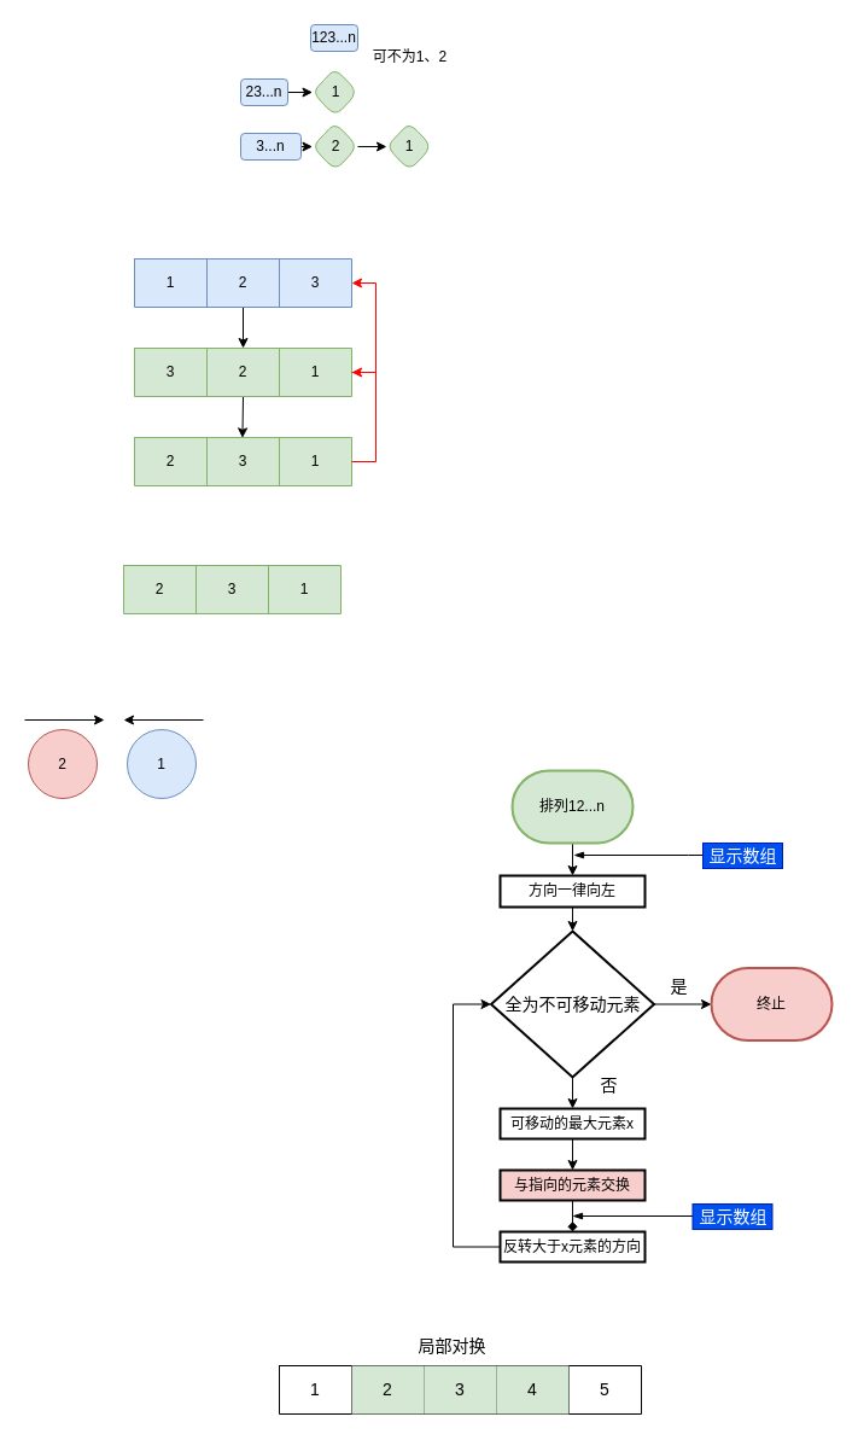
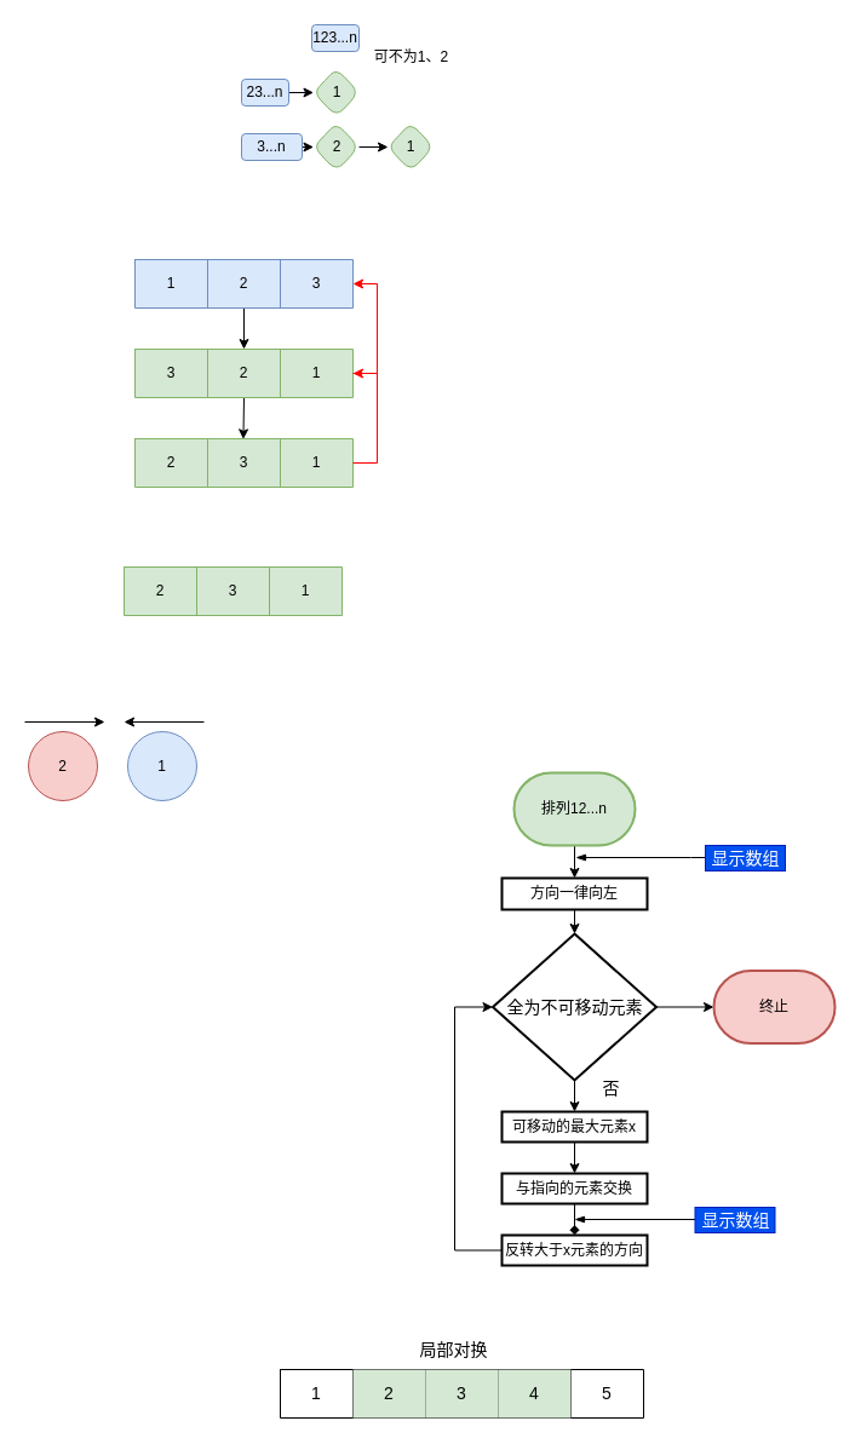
  <mxCell id="0" />
  <mxCell id="1" parent="0" />
  <mxCell id="2" value="123...n" style="rounded=1;whiteSpace=wrap;html=1;fillColor=#dae8fc;strokeColor=#6c8ebf;" parent="1" vertex="1"><mxGeometry x="257" y="20" width="39" height="22" as="geometry" /></mxCell>
  <mxCell id="3" style="edgeStyle=orthogonalEdgeStyle;rounded=0;orthogonalLoop=1;jettySize=auto;html=1;exitX=1;exitY=0.5;exitDx=0;exitDy=0;entryX=0;entryY=0.5;entryDx=0;entryDy=0;" parent="1" source="4" target="5" edge="1"><mxGeometry relative="1" as="geometry" /></mxCell>
  <mxCell id="4" value="23...n" style="rounded=1;whiteSpace=wrap;html=1;fillColor=#dae8fc;strokeColor=#6c8ebf;" parent="1" vertex="1"><mxGeometry x="199" y="65" width="39" height="22" as="geometry" /></mxCell>
  <mxCell id="5" value="1" style="rhombus;whiteSpace=wrap;html=1;fillColor=#d5e8d4;strokeColor=#82b366;rounded=1;" parent="1" vertex="1"><mxGeometry x="258.5" y="56" width="37.5" height="40" as="geometry" /></mxCell>
  <mxCell id="6" value="1" style="rhombus;whiteSpace=wrap;html=1;fillColor=#d5e8d4;strokeColor=#82b366;rounded=1;" parent="1" vertex="1"><mxGeometry x="320" y="101" width="37.5" height="40" as="geometry" /></mxCell>
  <mxCell id="7" style="edgeStyle=orthogonalEdgeStyle;rounded=0;orthogonalLoop=1;jettySize=auto;html=1;exitX=1;exitY=0.5;exitDx=0;exitDy=0;entryX=0;entryY=0.5;entryDx=0;entryDy=0;" parent="1" source="8" target="10" edge="1"><mxGeometry relative="1" as="geometry" /></mxCell>
  <mxCell id="8" value="3...n" style="rounded=1;whiteSpace=wrap;html=1;fillColor=#dae8fc;strokeColor=#6c8ebf;" parent="1" vertex="1"><mxGeometry x="199" y="110" width="50" height="22" as="geometry" /></mxCell>
  <mxCell id="9" style="edgeStyle=orthogonalEdgeStyle;rounded=0;orthogonalLoop=1;jettySize=auto;html=1;exitX=1;exitY=0.5;exitDx=0;exitDy=0;entryX=0;entryY=0.5;entryDx=0;entryDy=0;" parent="1" source="10" target="6" edge="1"><mxGeometry relative="1" as="geometry" /></mxCell>
  <mxCell id="10" value="2" style="rhombus;whiteSpace=wrap;html=1;fillColor=#d5e8d4;strokeColor=#82b366;rounded=1;" parent="1" vertex="1"><mxGeometry x="258.5" y="101" width="37.5" height="40" as="geometry" /></mxCell>
  <mxCell id="11" style="edgeStyle=orthogonalEdgeStyle;rounded=0;orthogonalLoop=1;jettySize=auto;html=1;exitX=0.5;exitY=1;exitDx=0;exitDy=0;entryX=0.5;entryY=0;entryDx=0;entryDy=0;" parent="1" source="12" target="18" edge="1"><mxGeometry relative="1" as="geometry" /></mxCell>
  <mxCell id="12" value="" style="shape=table;html=1;whiteSpace=wrap;startSize=0;container=1;collapsible=0;childLayout=tableLayout;fillColor=#dae8fc;strokeColor=#6c8ebf;" parent="1" vertex="1"><mxGeometry x="111" y="214" width="180" height="40" as="geometry" /></mxCell>
  <mxCell id="13" value="" style="shape=tableRow;horizontal=0;startSize=0;swimlaneHead=0;swimlaneBody=0;top=0;left=0;bottom=0;right=0;collapsible=0;dropTarget=0;fillColor=none;points=[[0,0.5],[1,0.5]];portConstraint=eastwest;" parent="12" vertex="1"><mxGeometry width="180" height="40" as="geometry" /></mxCell>
  <mxCell id="14" value="1" style="shape=partialRectangle;html=1;whiteSpace=wrap;connectable=0;fillColor=none;top=0;left=0;bottom=0;right=0;overflow=hidden;" parent="13" vertex="1"><mxGeometry width="60" height="40" as="geometry"><mxRectangle width="60" height="40" as="alternateBounds" /></mxGeometry></mxCell>
  <mxCell id="15" value="2" style="shape=partialRectangle;html=1;whiteSpace=wrap;connectable=0;fillColor=none;top=0;left=0;bottom=0;right=0;overflow=hidden;" parent="13" vertex="1"><mxGeometry x="60" width="60" height="40" as="geometry"><mxRectangle width="60" height="40" as="alternateBounds" /></mxGeometry></mxCell>
  <mxCell id="16" value="3" style="shape=partialRectangle;html=1;whiteSpace=wrap;connectable=0;fillColor=none;top=0;left=0;bottom=0;right=0;overflow=hidden;" parent="13" vertex="1"><mxGeometry x="120" width="60" height="40" as="geometry"><mxRectangle width="60" height="40" as="alternateBounds" /></mxGeometry></mxCell>
  <mxCell id="17" style="edgeStyle=orthogonalEdgeStyle;rounded=0;orthogonalLoop=1;jettySize=auto;html=1;exitX=0.5;exitY=1;exitDx=0;exitDy=0;entryX=0.497;entryY=0.009;entryDx=0;entryDy=0;entryPerimeter=0;" parent="1" source="18" target="25" edge="1"><mxGeometry relative="1" as="geometry" /></mxCell>
  <mxCell id="18" value="" style="shape=table;html=1;whiteSpace=wrap;startSize=0;container=1;collapsible=0;childLayout=tableLayout;fillColor=#d5e8d4;strokeColor=#82b366;" parent="1" vertex="1"><mxGeometry x="111" y="288" width="180" height="40" as="geometry" /></mxCell>
  <mxCell id="19" value="" style="shape=tableRow;horizontal=0;startSize=0;swimlaneHead=0;swimlaneBody=0;top=0;left=0;bottom=0;right=0;collapsible=0;dropTarget=0;fillColor=none;points=[[0,0.5],[1,0.5]];portConstraint=eastwest;" parent="18" vertex="1"><mxGeometry width="180" height="40" as="geometry" /></mxCell>
  <mxCell id="20" value="3" style="shape=partialRectangle;html=1;whiteSpace=wrap;connectable=0;fillColor=none;top=0;left=0;bottom=0;right=0;overflow=hidden;" parent="19" vertex="1"><mxGeometry width="60" height="40" as="geometry"><mxRectangle width="60" height="40" as="alternateBounds" /></mxGeometry></mxCell>
  <mxCell id="21" value="2" style="shape=partialRectangle;html=1;whiteSpace=wrap;connectable=0;fillColor=none;top=0;left=0;bottom=0;right=0;overflow=hidden;" parent="19" vertex="1"><mxGeometry x="60" width="60" height="40" as="geometry"><mxRectangle width="60" height="40" as="alternateBounds" /></mxGeometry></mxCell>
  <mxCell id="22" value="1" style="shape=partialRectangle;html=1;whiteSpace=wrap;connectable=0;fillColor=none;top=0;left=0;bottom=0;right=0;overflow=hidden;" parent="19" vertex="1"><mxGeometry x="120" width="60" height="40" as="geometry"><mxRectangle width="60" height="40" as="alternateBounds" /></mxGeometry></mxCell>
  <mxCell id="23" value="可不为1、2" style="text;html=1;align=center;verticalAlign=middle;resizable=0;points=[];autosize=1;strokeColor=none;fillColor=none;" parent="1" vertex="1"><mxGeometry x="302.75" y="38" width="72" height="18" as="geometry" /></mxCell>
  <mxCell id="24" value="" style="shape=table;html=1;whiteSpace=wrap;startSize=0;container=1;collapsible=0;childLayout=tableLayout;fillColor=#d5e8d4;strokeColor=#82b366;" parent="1" vertex="1"><mxGeometry x="111" y="362" width="180" height="40" as="geometry" /></mxCell>
  <mxCell id="25" value="" style="shape=tableRow;horizontal=0;startSize=0;swimlaneHead=0;swimlaneBody=0;top=0;left=0;bottom=0;right=0;collapsible=0;dropTarget=0;fillColor=none;points=[[0,0.5],[1,0.5]];portConstraint=eastwest;" parent="24" vertex="1"><mxGeometry width="180" height="40" as="geometry" /></mxCell>
  <mxCell id="26" value="2" style="shape=partialRectangle;html=1;whiteSpace=wrap;connectable=0;fillColor=none;top=0;left=0;bottom=0;right=0;overflow=hidden;" parent="25" vertex="1"><mxGeometry width="60" height="40" as="geometry"><mxRectangle width="60" height="40" as="alternateBounds" /></mxGeometry></mxCell>
  <mxCell id="27" value="3" style="shape=partialRectangle;html=1;whiteSpace=wrap;connectable=0;fillColor=none;top=0;left=0;bottom=0;right=0;overflow=hidden;" parent="25" vertex="1"><mxGeometry x="60" width="60" height="40" as="geometry"><mxRectangle width="60" height="40" as="alternateBounds" /></mxGeometry></mxCell>
  <mxCell id="28" value="1" style="shape=partialRectangle;html=1;whiteSpace=wrap;connectable=0;fillColor=none;top=0;left=0;bottom=0;right=0;overflow=hidden;" parent="25" vertex="1"><mxGeometry x="120" width="60" height="40" as="geometry"><mxRectangle width="60" height="40" as="alternateBounds" /></mxGeometry></mxCell>
  <mxCell id="29" style="edgeStyle=orthogonalEdgeStyle;rounded=0;orthogonalLoop=1;jettySize=auto;html=1;exitX=1;exitY=0.5;exitDx=0;exitDy=0;entryX=1;entryY=0.5;entryDx=0;entryDy=0;strokeColor=#FF0000;" parent="1" source="25" target="19" edge="1"><mxGeometry relative="1" as="geometry" /></mxCell>
  <mxCell id="30" style="edgeStyle=orthogonalEdgeStyle;rounded=0;orthogonalLoop=1;jettySize=auto;html=1;exitX=1;exitY=0.5;exitDx=0;exitDy=0;strokeColor=#FF0000;" parent="1" source="19" target="13" edge="1"><mxGeometry relative="1" as="geometry" /></mxCell>
  <mxCell id="31" value="" style="shape=table;html=1;whiteSpace=wrap;startSize=0;container=1;collapsible=0;childLayout=tableLayout;fillColor=#d5e8d4;strokeColor=#82b366;" vertex="1" parent="1"><mxGeometry x="102" y="468" width="180" height="40" as="geometry" /></mxCell>
  <mxCell id="32" value="" style="shape=tableRow;horizontal=0;startSize=0;swimlaneHead=0;swimlaneBody=0;top=0;left=0;bottom=0;right=0;collapsible=0;dropTarget=0;fillColor=none;points=[[0,0.5],[1,0.5]];portConstraint=eastwest;" vertex="1" parent="31"><mxGeometry width="180" height="40" as="geometry" /></mxCell>
  <mxCell id="33" value="2" style="shape=partialRectangle;html=1;whiteSpace=wrap;connectable=0;fillColor=none;top=0;left=0;bottom=0;right=0;overflow=hidden;" vertex="1" parent="32"><mxGeometry width="60" height="40" as="geometry"><mxRectangle width="60" height="40" as="alternateBounds" /></mxGeometry></mxCell>
  <mxCell id="34" value="3" style="shape=partialRectangle;html=1;whiteSpace=wrap;connectable=0;fillColor=none;top=0;left=0;bottom=0;right=0;overflow=hidden;" vertex="1" parent="32"><mxGeometry x="60" width="60" height="40" as="geometry"><mxRectangle width="60" height="40" as="alternateBounds" /></mxGeometry></mxCell>
  <mxCell id="35" value="1" style="shape=partialRectangle;html=1;whiteSpace=wrap;connectable=0;fillColor=none;top=0;left=0;bottom=0;right=0;overflow=hidden;" vertex="1" parent="32"><mxGeometry x="120" width="60" height="40" as="geometry"><mxRectangle width="60" height="40" as="alternateBounds" /></mxGeometry></mxCell>
  <mxCell id="36" value="2" style="ellipse;whiteSpace=wrap;html=1;aspect=fixed;fillColor=#f8cecc;strokeColor=#b85450;" vertex="1" parent="1"><mxGeometry x="23" y="604" width="57" height="57" as="geometry" /></mxCell>
  <mxCell id="37" value="" style="endArrow=classic;html=1;rounded=0;" edge="1" parent="1"><mxGeometry width="50" height="50" relative="1" as="geometry"><mxPoint x="20" y="596" as="sourcePoint" /><mxPoint x="86" y="596" as="targetPoint" /></mxGeometry></mxCell>
  <mxCell id="38" value="1" style="ellipse;whiteSpace=wrap;html=1;aspect=fixed;fillColor=#dae8fc;strokeColor=#6c8ebf;" vertex="1" parent="1"><mxGeometry x="105" y="604" width="57" height="57" as="geometry" /></mxCell>
  <mxCell id="39" value="" style="endArrow=classic;html=1;rounded=0;" edge="1" parent="1"><mxGeometry width="50" height="50" relative="1" as="geometry"><mxPoint x="168" y="596" as="sourcePoint" /><mxPoint x="102" y="596" as="targetPoint" /></mxGeometry></mxCell>
  <mxCell id="40" value="" style="edgeStyle=orthogonalEdgeStyle;rounded=0;orthogonalLoop=1;jettySize=auto;html=1;" edge="1" parent="1" source="41" target="43"><mxGeometry relative="1" as="geometry" /></mxCell>
  <mxCell id="41" value="排列12...n&lt;br&gt;" style="strokeWidth=2;html=1;shape=mxgraph.flowchart.terminator;whiteSpace=wrap;fillColor=#d5e8d4;strokeColor=#82b366;" vertex="1" parent="1"><mxGeometry x="424" y="638" width="100" height="60" as="geometry" /></mxCell>
  <mxCell id="42" style="edgeStyle=orthogonalEdgeStyle;rounded=0;orthogonalLoop=1;jettySize=auto;html=1;exitX=0.5;exitY=1;exitDx=0;exitDy=0;entryX=0.5;entryY=0;entryDx=0;entryDy=0;entryPerimeter=0;fontSize=14;" edge="1" parent="1" source="43" target="46"><mxGeometry relative="1" as="geometry" /></mxCell>
  <mxCell id="43" value="方向一律向左" style="whiteSpace=wrap;html=1;strokeWidth=2;" vertex="1" parent="1"><mxGeometry x="414" y="725" width="120" height="26" as="geometry" /></mxCell>
  <mxCell id="44" style="edgeStyle=orthogonalEdgeStyle;rounded=0;orthogonalLoop=1;jettySize=auto;html=1;exitX=1;exitY=0.5;exitDx=0;exitDy=0;exitPerimeter=0;entryX=0;entryY=0.5;entryDx=0;entryDy=0;entryPerimeter=0;fontSize=14;" edge="1" parent="1" source="46" target="47"><mxGeometry relative="1" as="geometry" /></mxCell>
  <mxCell id="45" value="" style="edgeStyle=orthogonalEdgeStyle;rounded=0;orthogonalLoop=1;jettySize=auto;html=1;fontSize=14;" edge="1" parent="1" source="46" target="50"><mxGeometry relative="1" as="geometry" /></mxCell>
  <mxCell id="46" value="&lt;font style=&quot;font-size: 14px&quot;&gt;全为不可移动元素&lt;/font&gt;" style="strokeWidth=2;html=1;shape=mxgraph.flowchart.decision;whiteSpace=wrap;" vertex="1" parent="1"><mxGeometry x="406.5" y="771" width="135" height="121" as="geometry" /></mxCell>
  <mxCell id="47" value="终止" style="strokeWidth=2;html=1;shape=mxgraph.flowchart.terminator;whiteSpace=wrap;fillColor=#f8cecc;strokeColor=#b85450;" vertex="1" parent="1"><mxGeometry x="589" y="801.5" width="100" height="60" as="geometry" /></mxCell>
- <mxCell id="48" value="是" style="text;html=1;align=center;verticalAlign=middle;resizable=0;points=[];autosize=1;strokeColor=none;fillColor=none;fontSize=14;" vertex="1" parent="1"><mxGeometry x="549.5" y="806" width="24" height="21" as="geometry" /></mxCell>
  <mxCell id="49" value="" style="edgeStyle=orthogonalEdgeStyle;rounded=0;orthogonalLoop=1;jettySize=auto;html=1;fontSize=14;" edge="1" parent="1" source="50" target="52"><mxGeometry relative="1" as="geometry" /></mxCell>
  <mxCell id="50" value="可移动的最大元素x" style="whiteSpace=wrap;html=1;strokeWidth=2;" vertex="1" parent="1"><mxGeometry x="414" y="918" width="120" height="25" as="geometry" /></mxCell>
  <mxCell id="51" value="" style="edgeStyle=orthogonalEdgeStyle;rounded=0;orthogonalLoop=1;jettySize=auto;html=1;fontSize=14;endArrow=diamond;" edge="1" parent="1" source="52" target="55"><mxGeometry relative="1" as="geometry" /></mxCell>
- <mxCell id="52" value="与指向的元素交换" style="whiteSpace=wrap;html=1;strokeWidth=2;fillColor=#f8cecc;" vertex="1" parent="1"><mxGeometry x="414" y="969" width="120" height="25" as="geometry" /></mxCell>
+ <mxCell id="52" value="与指向的元素交换" style="whiteSpace=wrap;html=1;strokeWidth=2;" vertex="1" parent="1"><mxGeometry x="414" y="969" width="120" height="25" as="geometry" /></mxCell>
  <mxCell id="53" value="否" style="text;html=1;align=center;verticalAlign=middle;resizable=0;points=[];autosize=1;strokeColor=none;fillColor=none;fontSize=14;" vertex="1" parent="1"><mxGeometry x="492" y="888" width="24" height="21" as="geometry" /></mxCell>
  <mxCell id="54" style="edgeStyle=orthogonalEdgeStyle;rounded=0;orthogonalLoop=1;jettySize=auto;html=1;exitX=0;exitY=0.5;exitDx=0;exitDy=0;entryX=0;entryY=0.5;entryDx=0;entryDy=0;entryPerimeter=0;fontSize=14;" edge="1" parent="1" source="55" target="46"><mxGeometry relative="1" as="geometry"><Array as="points"><mxPoint x="375" y="1033" /><mxPoint x="375" y="832" /></Array></mxGeometry></mxCell>
  <mxCell id="55" value="反转大于x元素的方向" style="whiteSpace=wrap;html=1;strokeWidth=2;" vertex="1" parent="1"><mxGeometry x="414" y="1020" width="120" height="25" as="geometry" /></mxCell>
  <mxCell id="56" value="" style="endArrow=blockThin;html=1;rounded=0;fontSize=14;endFill=1;" edge="1" parent="1"><mxGeometry width="50" height="50" relative="1" as="geometry"><mxPoint x="582" y="708" as="sourcePoint" /><mxPoint x="475" y="708" as="targetPoint" /><Array as="points"><mxPoint x="570" y="708" /></Array></mxGeometry></mxCell>
  <mxCell id="57" value="显示数组" style="text;html=1;align=center;verticalAlign=middle;resizable=0;points=[];autosize=1;fontSize=14;fillColor=#0050ef;fontColor=#ffffff;strokeColor=#001DBC;" vertex="1" parent="1"><mxGeometry x="582" y="698" width="66" height="21" as="geometry" /></mxCell>
  <mxCell id="58" value="" style="endArrow=blockThin;html=1;rounded=0;fontSize=14;endFill=1;" edge="1" parent="1"><mxGeometry width="50" height="50" relative="1" as="geometry"><mxPoint x="612.5" y="1007" as="sourcePoint" /><mxPoint x="474" y="1007" as="targetPoint" /><Array as="points"><mxPoint x="600.5" y="1007" /></Array></mxGeometry></mxCell>
  <mxCell id="59" value="显示数组" style="text;html=1;align=center;verticalAlign=middle;resizable=0;points=[];autosize=1;strokeColor=#001DBC;fillColor=#0050ef;fontSize=14;fontColor=#ffffff;" vertex="1" parent="1"><mxGeometry x="573.5" y="997" width="66" height="21" as="geometry" /></mxCell>
  <mxCell id="60" value="" style="shape=table;html=1;whiteSpace=wrap;startSize=0;container=1;collapsible=0;childLayout=tableLayout;fontSize=14;" vertex="1" parent="1"><mxGeometry x="231" y="1131" width="300" height="40" as="geometry" /></mxCell>
  <mxCell id="61" value="" style="shape=tableRow;horizontal=0;startSize=0;swimlaneHead=0;swimlaneBody=0;top=0;left=0;bottom=0;right=0;collapsible=0;dropTarget=0;fillColor=none;points=[[0,0.5],[1,0.5]];portConstraint=eastwest;fontSize=14;" vertex="1" parent="60"><mxGeometry width="300" height="40" as="geometry" /></mxCell>
  <mxCell id="62" value="1" style="shape=partialRectangle;html=1;whiteSpace=wrap;connectable=0;fillColor=none;top=0;left=0;bottom=0;right=0;overflow=hidden;fontSize=14;" vertex="1" parent="61"><mxGeometry width="60" height="40" as="geometry"><mxRectangle width="60" height="40" as="alternateBounds" /></mxGeometry></mxCell>
  <mxCell id="63" value="2" style="shape=partialRectangle;html=1;whiteSpace=wrap;connectable=0;fillColor=#d5e8d4;top=0;left=0;bottom=0;right=0;overflow=hidden;fontSize=14;strokeColor=#82b366;" vertex="1" parent="61"><mxGeometry x="60" width="60" height="40" as="geometry"><mxRectangle width="60" height="40" as="alternateBounds" /></mxGeometry></mxCell>
  <mxCell id="64" value="3" style="shape=partialRectangle;html=1;whiteSpace=wrap;connectable=0;fillColor=#d5e8d4;top=0;left=0;bottom=0;right=0;overflow=hidden;fontSize=14;strokeColor=#82b366;" vertex="1" parent="61"><mxGeometry x="120" width="60" height="40" as="geometry"><mxRectangle width="60" height="40" as="alternateBounds" /></mxGeometry></mxCell>
  <mxCell id="65" value="4" style="shape=partialRectangle;html=1;whiteSpace=wrap;connectable=0;fillColor=#d5e8d4;top=0;left=0;bottom=0;right=0;overflow=hidden;fontSize=14;strokeColor=#82b366;" vertex="1" parent="61"><mxGeometry x="180" width="60" height="40" as="geometry"><mxRectangle width="60" height="40" as="alternateBounds" /></mxGeometry></mxCell>
  <mxCell id="66" value="5" style="shape=partialRectangle;html=1;whiteSpace=wrap;connectable=0;fillColor=none;top=0;left=0;bottom=0;right=0;overflow=hidden;fontSize=14;" vertex="1" parent="61"><mxGeometry x="240" width="60" height="40" as="geometry"><mxRectangle width="60" height="40" as="alternateBounds" /></mxGeometry></mxCell>
  <mxCell id="67" value="局部对换" style="text;html=1;align=center;verticalAlign=middle;resizable=0;points=[];autosize=1;strokeColor=none;fillColor=none;fontSize=14;" vertex="1" parent="1"><mxGeometry x="340.5" y="1104" width="66" height="21" as="geometry" /></mxCell>
